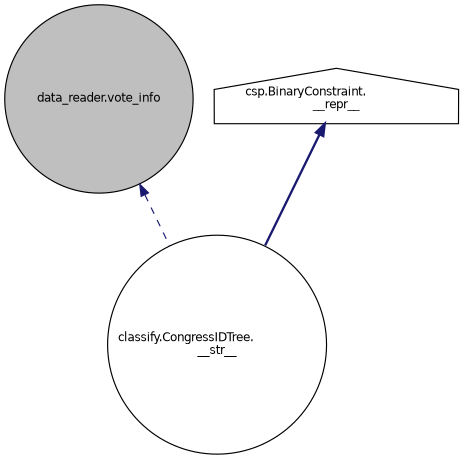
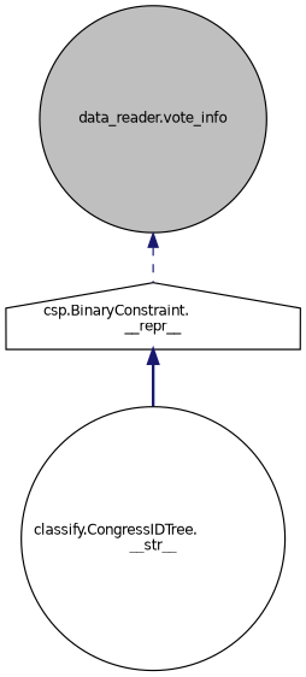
  digraph {
    rankdir=TB
    node [color=black fillcolor=white fontname=Helvetica fontsize=10 shape=circle style=filled]
    edge [color=midnightblue dir=back fontname=Helvetica fontsize=10 labelfontname=Helvetica labelfontsize=10]
    n1 [fillcolor=grey75 fontcolor=black height=0.2 label="data_reader.vote_info" width=0.4]
    n2 [height=0.2 label="classify.CongressIDTree.\l__str__" width=0.4]
    n3 [height=0.2 label="csp.BinaryConstraint.\l__repr__" shape=house width=0.4]
-   n1 -> n2 [style=dashed]
+   n1 -> n3 [style=dashed]
    n3 -> n2 [style=bold]
  }
